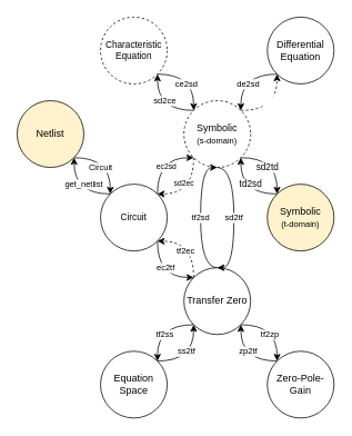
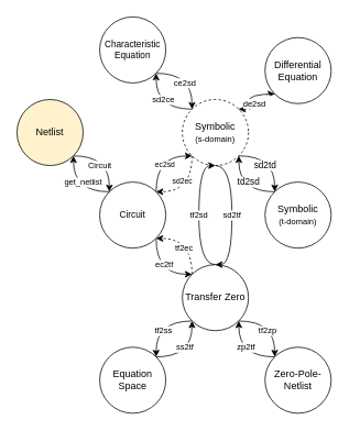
  <mxCell id="0" />
  <mxCell id="1" parent="0" />
  <mxCell id="2" value="sd2de" style="edgeStyle=orthogonalEdgeStyle;curved=1;rounded=0;orthogonalLoop=1;jettySize=auto;html=1;exitX=1;exitY=0;exitDx=0;exitDy=0;entryX=0;entryY=1;entryDx=0;entryDy=0;fontSize=10;fontColor=#FFFFFF;dashed=1;" parent="1" source="6" target="15" edge="1"><mxGeometry x="-0.185" y="12" relative="1" as="geometry"><mxPoint as="offset" /></mxGeometry></mxCell>
  <mxCell id="3" value="sd2ce" style="edgeStyle=orthogonalEdgeStyle;curved=1;rounded=0;orthogonalLoop=1;jettySize=auto;html=1;exitX=0;exitY=0;exitDx=0;exitDy=0;entryX=1;entryY=1;entryDx=0;entryDy=0;fontSize=10;" parent="1" source="6" target="19" edge="1"><mxGeometry x="-0.184" y="-12" relative="1" as="geometry"><mxPoint as="offset" /></mxGeometry></mxCell>
  <mxCell id="4" value="sd2ec" style="edgeStyle=orthogonalEdgeStyle;curved=1;rounded=0;orthogonalLoop=1;jettySize=auto;html=1;exitX=0;exitY=1;exitDx=0;exitDy=0;entryX=1;entryY=0;entryDx=0;entryDy=0;fontSize=9;dashed=1;" parent="1" source="6" target="25" edge="1"><mxGeometry x="-0.27" y="-12" relative="1" as="geometry"><Array as="points"><mxPoint x="232" y="232" /></Array><mxPoint as="offset" /></mxGeometry></mxCell>
  <mxCell id="5" value="sd2td" style="edgeStyle=orthogonalEdgeStyle;rounded=0;orthogonalLoop=1;jettySize=auto;html=1;exitX=1;exitY=1;exitDx=0;exitDy=0;entryX=0;entryY=0;entryDx=0;entryDy=0;curved=1;" parent="1" source="6" target="29" edge="1"><mxGeometry x="-0.269" y="-12" relative="1" as="geometry"><mxPoint as="offset" /></mxGeometry></mxCell>
  <mxCell id="6" value="Symbolic&lt;br&gt;&lt;font style=&quot;font-size: 10px&quot;&gt;(s-domain)&lt;/font&gt;" style="ellipse;whiteSpace=wrap;html=1;aspect=fixed;dashed=1;" parent="1" vertex="1"><mxGeometry x="220" y="120" width="80" height="80" as="geometry" /></mxCell>
  <mxCell id="7" value="ss2tf" style="edgeStyle=orthogonalEdgeStyle;curved=1;rounded=0;orthogonalLoop=1;jettySize=auto;html=1;exitX=1;exitY=0;exitDx=0;exitDy=0;entryX=0;entryY=1;entryDx=0;entryDy=0;fontSize=10;" parent="1" source="8" target="13" edge="1"><mxGeometry x="-0.185" y="12" relative="1" as="geometry"><mxPoint as="offset" /></mxGeometry></mxCell>
  <mxCell id="8" value="Equation &lt;br&gt;Space" style="ellipse;whiteSpace=wrap;html=1;aspect=fixed;" parent="1" vertex="1"><mxGeometry x="120" y="420" width="80" height="80" as="geometry" /></mxCell>
  <mxCell id="9" value="tf2ss" style="edgeStyle=orthogonalEdgeStyle;curved=1;rounded=0;orthogonalLoop=1;jettySize=auto;html=1;exitX=0;exitY=1;exitDx=0;exitDy=0;entryX=1;entryY=0;entryDx=0;entryDy=0;fontSize=10;" parent="1" source="13" target="8" edge="1"><mxGeometry x="-0.184" y="12" relative="1" as="geometry"><mxPoint as="offset" /></mxGeometry></mxCell>
  <mxCell id="10" value="tf2zp" style="edgeStyle=orthogonalEdgeStyle;curved=1;rounded=0;orthogonalLoop=1;jettySize=auto;html=1;exitX=1;exitY=1;exitDx=0;exitDy=0;entryX=0;entryY=0;entryDx=0;entryDy=0;fontSize=10;" parent="1" source="13" target="17" edge="1"><mxGeometry x="-0.185" y="-12" relative="1" as="geometry"><mxPoint as="offset" /></mxGeometry></mxCell>
  <mxCell id="11" value="tf2sd" style="edgeStyle=orthogonalEdgeStyle;curved=1;rounded=0;orthogonalLoop=1;jettySize=auto;html=1;exitX=0.5;exitY=0;exitDx=0;exitDy=0;entryX=0.5;entryY=1;entryDx=0;entryDy=0;fontSize=10;" parent="1" source="13" target="6" edge="1"><mxGeometry relative="1" as="geometry"><Array as="points"><mxPoint x="240" y="320" /><mxPoint x="240" y="200" /></Array></mxGeometry></mxCell>
  <mxCell id="12" value="tf2ec" style="edgeStyle=orthogonalEdgeStyle;curved=1;rounded=0;orthogonalLoop=1;jettySize=auto;html=1;exitX=0;exitY=0;exitDx=0;exitDy=0;entryX=1;entryY=1;entryDx=0;entryDy=0;fontSize=10;dashed=1;" parent="1" source="13" target="25" edge="1"><mxGeometry x="0.22" y="12" relative="1" as="geometry"><Array as="points"><mxPoint x="232" y="288" /></Array><mxPoint as="offset" /></mxGeometry></mxCell>
  <mxCell id="13" value="Transfer Zero" style="ellipse;whiteSpace=wrap;html=1;aspect=fixed;" parent="1" vertex="1"><mxGeometry x="220" y="320" width="80" height="80" as="geometry" /></mxCell>
  <mxCell id="14" value="de2sd" style="edgeStyle=orthogonalEdgeStyle;curved=1;rounded=0;orthogonalLoop=1;jettySize=auto;html=1;exitX=0;exitY=1;exitDx=0;exitDy=0;entryX=1;entryY=0;entryDx=0;entryDy=0;fontSize=10;" parent="1" source="15" target="6" edge="1"><mxGeometry x="-0.184" y="12" relative="1" as="geometry"><mxPoint as="offset" /></mxGeometry></mxCell>
- <mxCell id="15" value="Differential Equation" style="ellipse;whiteSpace=wrap;html=1;aspect=fixed;" parent="1" vertex="1"><mxGeometry x="320" y="20" width="80" height="80" as="geometry" /></mxCell>
+ <mxCell id="15" value="Differential Equation" style="ellipse;whiteSpace=wrap;html=1;aspect=fixed;" parent="1" vertex="1"><mxGeometry x="320" y="45" width="80" height="80" as="geometry" /></mxCell>
  <mxCell id="16" value="zp2tf" style="edgeStyle=orthogonalEdgeStyle;curved=1;rounded=0;orthogonalLoop=1;jettySize=auto;html=1;exitX=0;exitY=0;exitDx=0;exitDy=0;entryX=1;entryY=1;entryDx=0;entryDy=0;fontSize=10;" parent="1" source="17" target="13" edge="1"><mxGeometry x="-0.185" y="-12" relative="1" as="geometry"><mxPoint as="offset" /></mxGeometry></mxCell>
- <mxCell id="17" value="Zero-Pole-Gain" style="ellipse;whiteSpace=wrap;html=1;aspect=fixed;" parent="1" vertex="1"><mxGeometry x="320" y="420" width="80" height="80" as="geometry" /></mxCell>
+ <mxCell id="17" value="Zero-Pole-Netlist" style="ellipse;whiteSpace=wrap;html=1;aspect=fixed;" parent="1" vertex="1"><mxGeometry x="320" y="420" width="80" height="80" as="geometry" /></mxCell>
  <mxCell id="18" value="ce2sd" style="edgeStyle=orthogonalEdgeStyle;curved=1;rounded=0;orthogonalLoop=1;jettySize=auto;html=1;exitX=1;exitY=1;exitDx=0;exitDy=0;entryX=0;entryY=0;entryDx=0;entryDy=0;fontSize=10;" parent="1" source="19" target="6" edge="1"><mxGeometry x="-0.184" y="-12" relative="1" as="geometry"><mxPoint as="offset" /></mxGeometry></mxCell>
- <mxCell id="19" value="Characteristic Equation" style="ellipse;whiteSpace=wrap;html=1;aspect=fixed;fontSize=11;dashed=1;" parent="1" vertex="1"><mxGeometry x="120" y="20" width="80" height="80" as="geometry" /></mxCell>
+ <mxCell id="19" value="Characteristic Equation" style="ellipse;whiteSpace=wrap;html=1;aspect=fixed;fontSize=11;" parent="1" vertex="1"><mxGeometry x="120" y="20" width="80" height="80" as="geometry" /></mxCell>
  <mxCell id="20" value="sd2tf" style="edgeStyle=orthogonalEdgeStyle;rounded=0;orthogonalLoop=1;jettySize=auto;html=1;exitX=0.5;exitY=1;exitDx=0;exitDy=0;fontSize=10;curved=1;entryX=0.5;entryY=0;entryDx=0;entryDy=0;" parent="1" source="6" target="13" edge="1"><mxGeometry relative="1" as="geometry"><Array as="points"><mxPoint x="280" y="200" /><mxPoint x="280" y="320" /></Array></mxGeometry></mxCell>
  <mxCell id="21" style="edgeStyle=orthogonalEdgeStyle;curved=1;rounded=0;orthogonalLoop=1;jettySize=auto;html=1;exitX=1;exitY=0;exitDx=0;exitDy=0;fontSize=11;entryX=0;entryY=1;entryDx=0;entryDy=0;" parent="1" source="25" target="6" edge="1"><mxGeometry relative="1" as="geometry"><mxPoint x="221" y="219" as="targetPoint" /><Array as="points"><mxPoint x="188" y="188" /></Array></mxGeometry></mxCell>
  <mxCell id="22" value="ec2sd" style="edgeLabel;html=1;align=center;verticalAlign=middle;resizable=0;points=[];fontSize=9;" parent="21" vertex="1" connectable="0"><mxGeometry x="-0.289" y="-10" relative="1" as="geometry"><mxPoint y="-1.05" as="offset" /></mxGeometry></mxCell>
  <mxCell id="23" value="ec2tf" style="edgeStyle=orthogonalEdgeStyle;curved=1;rounded=0;orthogonalLoop=1;jettySize=auto;html=1;exitX=1;exitY=1;exitDx=0;exitDy=0;entryX=0;entryY=0;entryDx=0;entryDy=0;fontSize=10;" parent="1" source="25" target="13" edge="1"><mxGeometry x="0.22" y="12" relative="1" as="geometry"><Array as="points"><mxPoint x="188" y="332" /></Array><mxPoint as="offset" /></mxGeometry></mxCell>
  <mxCell id="24" value="get_netlist" style="edgeStyle=orthogonalEdgeStyle;curved=1;rounded=0;orthogonalLoop=1;jettySize=auto;html=1;exitX=0;exitY=0;exitDx=0;exitDy=0;entryX=1;entryY=1;entryDx=0;entryDy=0;fontSize=10;" parent="1" source="25" target="27" edge="1"><mxGeometry x="-0.269" y="-12" relative="1" as="geometry"><mxPoint as="offset" /></mxGeometry></mxCell>
  <mxCell id="25" value="Circuit" style="ellipse;whiteSpace=wrap;html=1;aspect=fixed;fontSize=11;" parent="1" vertex="1"><mxGeometry x="120" y="220" width="80" height="80" as="geometry" /></mxCell>
  <mxCell id="26" value="Circuit" style="edgeStyle=orthogonalEdgeStyle;curved=1;rounded=0;orthogonalLoop=1;jettySize=auto;html=1;exitX=1;exitY=1;exitDx=0;exitDy=0;entryX=0;entryY=0;entryDx=0;entryDy=0;fontSize=10;" parent="1" source="27" target="25" edge="1"><mxGeometry x="-0.269" y="-12" relative="1" as="geometry"><mxPoint as="offset" /></mxGeometry></mxCell>
  <mxCell id="27" value="Netlist" style="ellipse;whiteSpace=wrap;html=1;aspect=fixed;fillColor=#fff2cc;" parent="1" vertex="1"><mxGeometry x="20" y="120" width="80" height="80" as="geometry" /></mxCell>
  <mxCell id="28" value="td2sd" style="edgeStyle=orthogonalEdgeStyle;curved=1;rounded=0;orthogonalLoop=1;jettySize=auto;html=1;exitX=0;exitY=0;exitDx=0;exitDy=0;entryX=1;entryY=1;entryDx=0;entryDy=0;" parent="1" source="29" target="6" edge="1"><mxGeometry x="-0.269" y="-12" relative="1" as="geometry"><mxPoint as="offset" /></mxGeometry></mxCell>
- <mxCell id="29" value="Symbolic&lt;br&gt;&lt;font style=&quot;font-size: 10px&quot;&gt;(t-domain)&lt;/font&gt;" style="ellipse;whiteSpace=wrap;html=1;aspect=fixed;fillColor=#fff2cc;" parent="1" vertex="1"><mxGeometry x="320" y="220" width="80" height="80" as="geometry" /></mxCell>
+ <mxCell id="29" value="Symbolic&lt;br&gt;&lt;font style=&quot;font-size: 10px&quot;&gt;(t-domain)&lt;/font&gt;" style="ellipse;whiteSpace=wrap;html=1;aspect=fixed;" parent="1" vertex="1"><mxGeometry x="320" y="220" width="80" height="80" as="geometry" /></mxCell>
